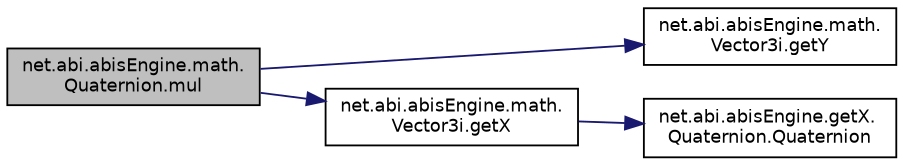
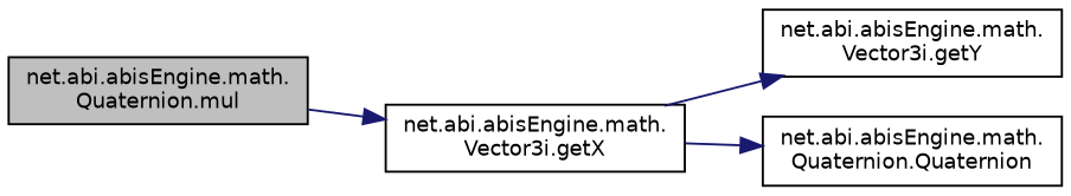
  digraph {
    rankdir=LR
    node [color=black fillcolor=white fontname=Helvetica fontsize=10 shape=record style=filled]
    edge [color=midnightblue fontname=Helvetica fontsize=10 labelfontname=Helvetica labelfontsize=10 style=solid]
    n1 [fillcolor=grey75 fontcolor=black height=0.2 label="net.abi.abisEngine.math.\lQuaternion.mul" width=0.4]
    n2 [height=0.2 label="net.abi.abisEngine.math.\lVector3i.getX" width=0.4]
    n3 [height=0.2 label="net.abi.abisEngine.math.\lVector3i.getY" width=0.4]
-   n4 [height=0.2 label="net.abi.abisEngine.getX.\lQuaternion.Quaternion" width=0.4]
+   n4 [height=0.2 label="net.abi.abisEngine.math.\lQuaternion.Quaternion" width=0.4]
    n1 -> n2
-   n1 -> n3
+   n2 -> n3
    n2 -> n4
  }
